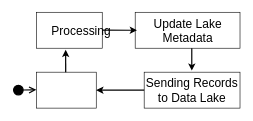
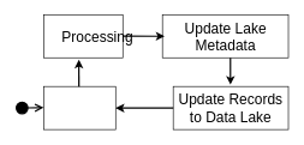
  <mxCell id="0" />
  <mxCell id="1" parent="0" />
  <mxCell id="2" value="" style="rounded=0;whiteSpace=wrap;html=1;" vertex="1" parent="1"><mxGeometry x="60" y="120" width="100" height="60" as="geometry" /></mxCell>
  <mxCell id="3" value="" style="rounded=0;whiteSpace=wrap;html=1;" vertex="1" parent="1"><mxGeometry x="60" y="20" width="110" height="60" as="geometry" /></mxCell>
  <mxCell id="4" value="" style="rounded=0;whiteSpace=wrap;html=1;" vertex="1" parent="1"><mxGeometry x="240" y="120" width="160" height="60" as="geometry" /></mxCell>
  <mxCell id="5" value="" style="rounded=0;whiteSpace=wrap;html=1;" vertex="1" parent="1"><mxGeometry x="225" y="20" width="175" height="60" as="geometry" /></mxCell>
  <mxCell id="6" value="Processing" style="text;html=1;strokeColor=none;fillColor=none;align=center;verticalAlign=middle;whiteSpace=wrap;rounded=0;fontSize=20;" vertex="1" parent="1"><mxGeometry x="105" y="35" width="60" height="30" as="geometry" /></mxCell>
- <mxCell id="7" value="Sending Records to Data Lake" style="text;html=1;strokeColor=none;fillColor=none;align=center;verticalAlign=middle;whiteSpace=wrap;rounded=0;fontSize=20;" vertex="1" parent="1"><mxGeometry x="240" y="135" width="160" height="30" as="geometry" /></mxCell>
+ <mxCell id="7" value="Update Records to Data Lake" style="text;html=1;strokeColor=none;fillColor=none;align=center;verticalAlign=middle;whiteSpace=wrap;rounded=0;fontSize=20;" vertex="1" parent="1"><mxGeometry x="240" y="135" width="160" height="30" as="geometry" /></mxCell>
  <mxCell id="8" value="Update Lake Metadata" style="text;html=1;strokeColor=none;fillColor=none;align=center;verticalAlign=middle;whiteSpace=wrap;rounded=0;fontSize=20;" vertex="1" parent="1"><mxGeometry x="228" y="35" width="170" height="30" as="geometry" /></mxCell>
  <mxCell id="9" value="" style="html=1;verticalAlign=bottom;startArrow=circle;startFill=1;endArrow=open;startSize=6;endSize=8;rounded=0;fontSize=20;strokeWidth=2;" edge="1" parent="1"><mxGeometry x="-1" y="-212" width="80" relative="1" as="geometry"><mxPoint x="20" y="150" as="sourcePoint" /><mxPoint x="60" y="149.5" as="targetPoint" /><mxPoint x="-210" y="-182" as="offset" /></mxGeometry></mxCell>
  <mxCell id="10" value="" style="endArrow=classic;html=1;rounded=0;strokeWidth=2;fontSize=20;entryX=0.445;entryY=1.044;entryDx=0;entryDy=0;entryPerimeter=0;" edge="1" parent="1"><mxGeometry width="50" height="50" relative="1" as="geometry"><mxPoint x="109" y="120" as="sourcePoint" /><mxPoint x="108.95" y="82.64" as="targetPoint" /></mxGeometry></mxCell>
  <mxCell id="11" value="" style="endArrow=classic;html=1;rounded=0;strokeWidth=2;fontSize=20;entryX=0.445;entryY=1.044;entryDx=0;entryDy=0;entryPerimeter=0;" edge="1" parent="1"><mxGeometry width="50" height="50" relative="1" as="geometry"><mxPoint x="319.5" y="80" as="sourcePoint" /><mxPoint x="319.55" y="117.36" as="targetPoint" /></mxGeometry></mxCell>
  <mxCell id="12" value="" style="endArrow=classic;html=1;rounded=0;strokeWidth=2;fontSize=20;entryX=0;entryY=0.5;entryDx=0;entryDy=0;" edge="1" parent="1"><mxGeometry width="50" height="50" relative="1" as="geometry"><mxPoint x="170" y="49.86" as="sourcePoint" /><mxPoint x="228" y="50" as="targetPoint" /></mxGeometry></mxCell>
  <mxCell id="13" value="" style="endArrow=classic;html=1;rounded=0;strokeWidth=2;fontSize=20;entryX=1;entryY=0.5;entryDx=0;entryDy=0;exitX=0;exitY=0.5;exitDx=0;exitDy=0;" edge="1" parent="1"><mxGeometry width="50" height="50" relative="1" as="geometry"><mxPoint x="240" y="150" as="sourcePoint" /><mxPoint x="160" y="150" as="targetPoint" /></mxGeometry></mxCell>
